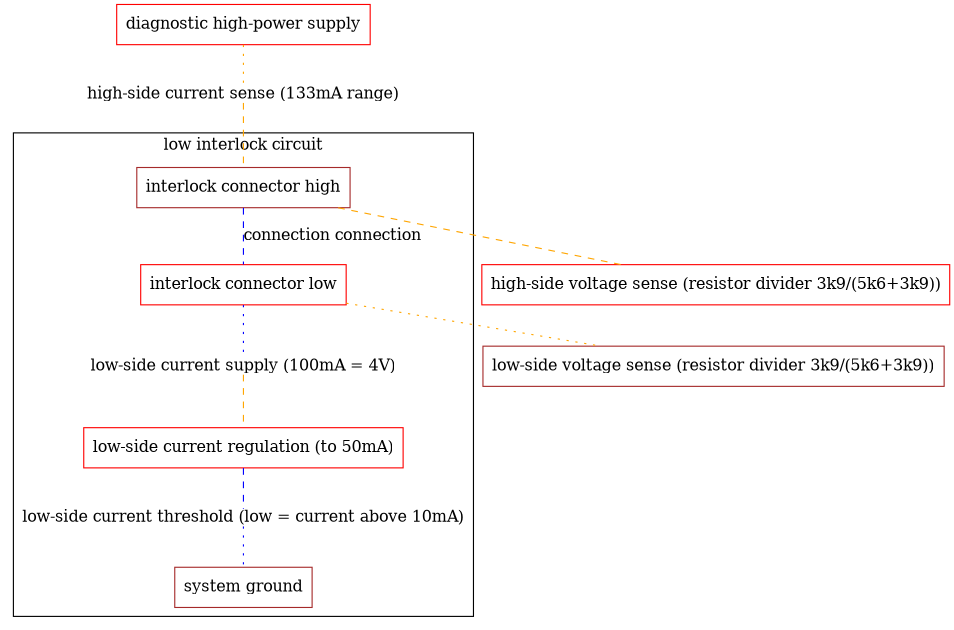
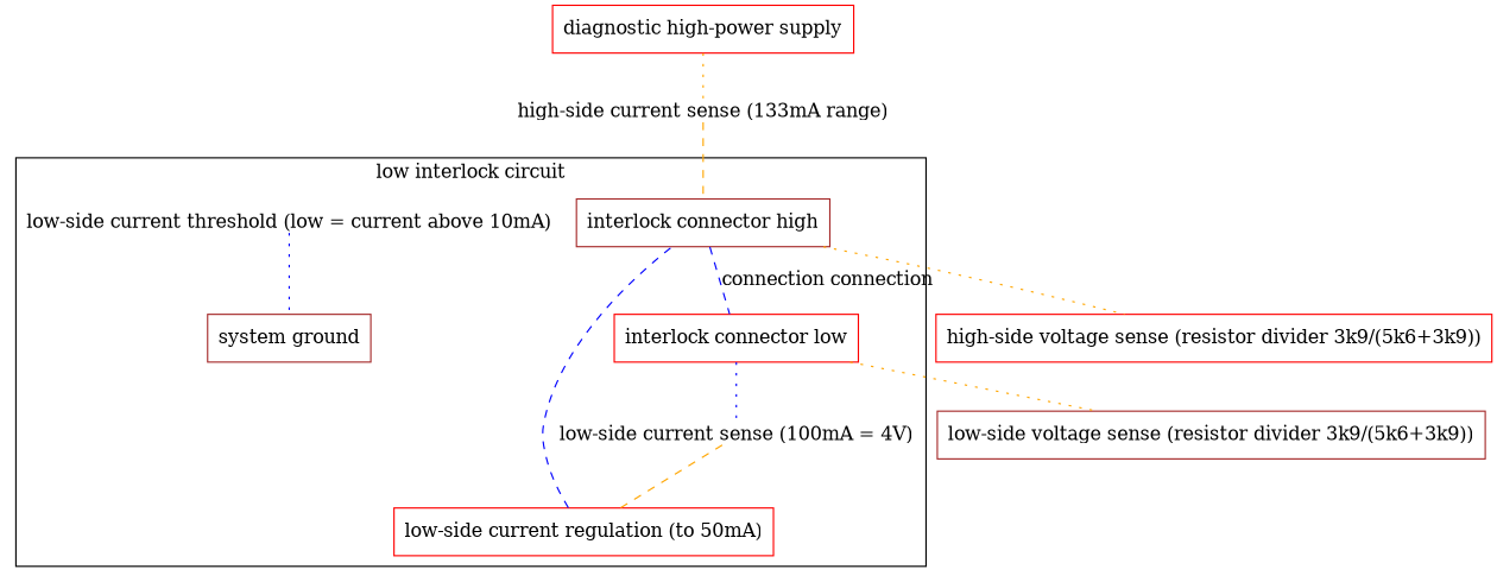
  graph {
    node [color=red group=1 shape=rectangle]
    edge [color=orange style=dashed]
    n1 [color=brown label="interlock connector high"]
    n2 [label="interlock connector low"]
-   n3 [color=brown label="low-side current supply (100mA = 4V)" shape=plain]
+   n3 [color=brown label="low-side current sense (100mA = 4V)" shape=plain]
    n4 [label="low-side current regulation (to 50mA)"]
    n5 [color=deeppink label="low-side current threshold (low = current above 10mA)" shape=plain]
    n6 [color=brown label="system ground"]
    n7 [group=3 label="high-side voltage sense (resistor divider 3k9/(5k6+3k9))"]
    n8 [color=brown group=3 label="low-side voltage sense (resistor divider 3k9/(5k6+3k9))"]
    n9 [group=2 label="diagnostic high-power supply"]
    n10 [group=2 label="high-side current sense (133mA range)" shape=plain]
    subgraph cluster_1 {
      label="low interlock circuit"
      n1
      n2
      n3
      n4
      n5
      n6
    }
    n1 -- n2 [color=blue label="connection connection"]
-   n1 -- n7
+   n1 -- n7 [style=dotted]
    n2 -- n3 [color=blue style=dotted]
    n2 -- n8 [style=dotted]
    n3 -- n4
-   n4 -- n5 [color=blue]
+   n4 -- n1 [color=blue]
    n5 -- n6 [color=blue style=dotted]
    n9 -- n10 [style=dotted]
    n10 -- n1
  }
